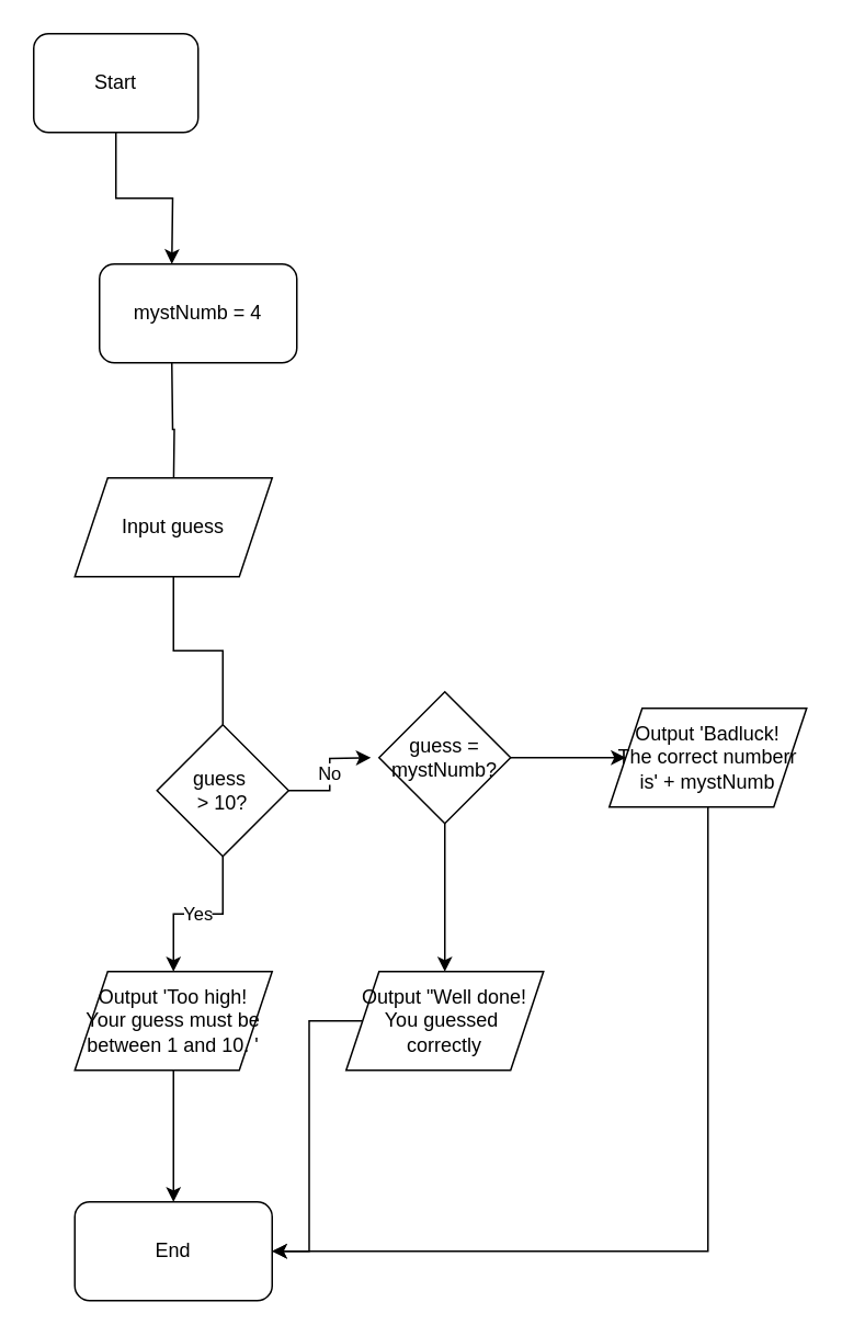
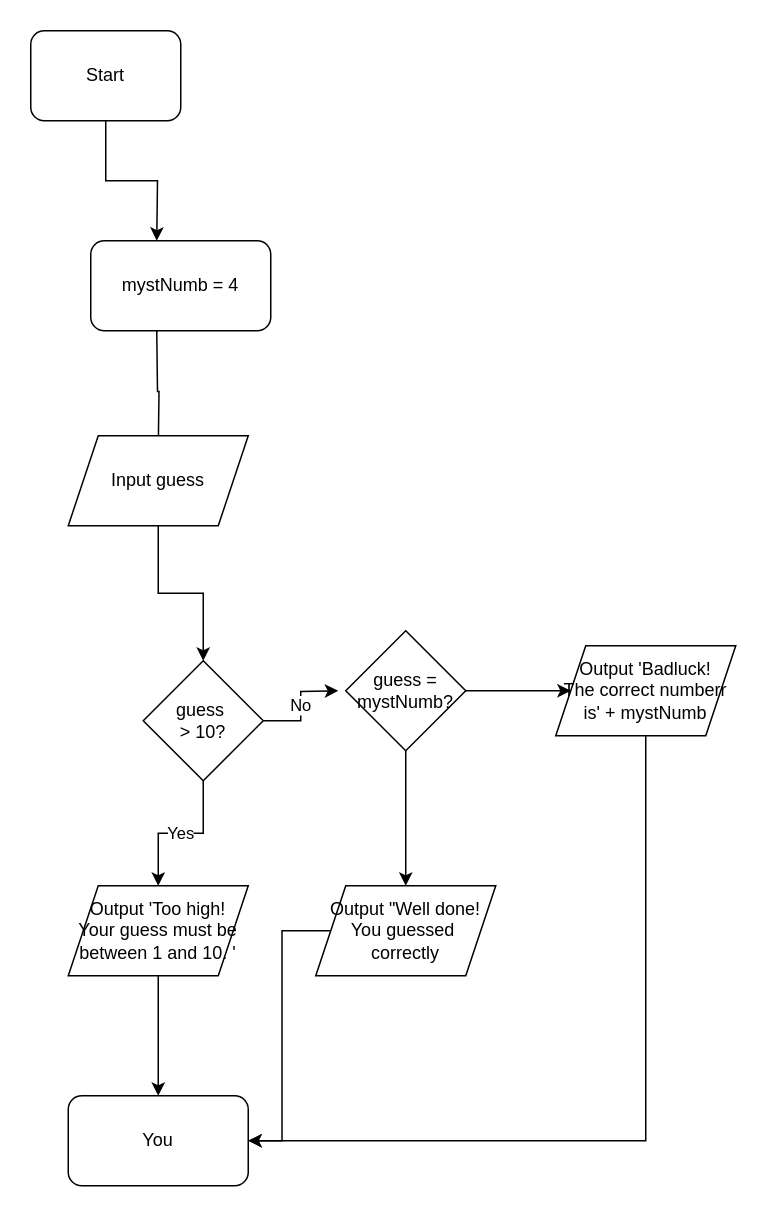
  <mxCell id="0" />
  <mxCell id="1" parent="0" />
  <mxCell id="2" value="" style="edgeStyle=orthogonalEdgeStyle;rounded=0;orthogonalLoop=1;jettySize=auto;html=1;" edge="1" parent="1" source="3"><mxGeometry relative="1" as="geometry"><mxPoint x="104" y="160" as="targetPoint" /></mxGeometry></mxCell>
  <mxCell id="3" value="Start" style="rounded=1;whiteSpace=wrap;html=1;" vertex="1" parent="1"><mxGeometry x="20" y="20" width="100" height="60" as="geometry" /></mxCell>
  <mxCell id="4" value="" style="edgeStyle=orthogonalEdgeStyle;rounded=0;orthogonalLoop=1;jettySize=auto;html=1;" edge="1" parent="1"><mxGeometry relative="1" as="geometry"><mxPoint x="104" y="220" as="sourcePoint" /><mxPoint x="105" y="300" as="targetPoint" /></mxGeometry></mxCell>
- <mxCell id="5" value="" style="edgeStyle=orthogonalEdgeStyle;rounded=0;orthogonalLoop=1;jettySize=auto;html=1;endArrow=none;" edge="1" parent="1" source="6" target="9"><mxGeometry relative="1" as="geometry" /></mxCell>
+ <mxCell id="5" value="" style="edgeStyle=orthogonalEdgeStyle;rounded=0;orthogonalLoop=1;jettySize=auto;html=1;" edge="1" parent="1" source="6" target="9"><mxGeometry relative="1" as="geometry" /></mxCell>
  <mxCell id="6" value="Input guess" style="shape=parallelogram;perimeter=parallelogramPerimeter;whiteSpace=wrap;html=1;fixedSize=1;" vertex="1" parent="1"><mxGeometry x="45" y="290" width="120" height="60" as="geometry" /></mxCell>
  <mxCell id="7" value="Yes" style="edgeStyle=orthogonalEdgeStyle;rounded=0;orthogonalLoop=1;jettySize=auto;html=1;" edge="1" parent="1" source="9" target="11"><mxGeometry relative="1" as="geometry" /></mxCell>
  <mxCell id="8" value="No" style="edgeStyle=orthogonalEdgeStyle;rounded=0;orthogonalLoop=1;jettySize=auto;html=1;" edge="1" parent="1" source="9"><mxGeometry relative="1" as="geometry"><mxPoint x="225" y="460" as="targetPoint" /></mxGeometry></mxCell>
  <mxCell id="9" value="guess&amp;nbsp;&lt;br&gt;&amp;gt; 10?" style="rhombus;whiteSpace=wrap;html=1;" vertex="1" parent="1"><mxGeometry x="95" y="440" width="80" height="80" as="geometry" /></mxCell>
  <mxCell id="10" value="" style="edgeStyle=orthogonalEdgeStyle;rounded=0;orthogonalLoop=1;jettySize=auto;html=1;" edge="1" parent="1" source="11" target="12"><mxGeometry relative="1" as="geometry" /></mxCell>
  <mxCell id="11" value="Output 'Too high!&lt;br&gt;Your guess must be&lt;br&gt;between 1 and 10. '" style="shape=parallelogram;perimeter=parallelogramPerimeter;whiteSpace=wrap;html=1;fixedSize=1;" vertex="1" parent="1"><mxGeometry x="45" y="590" width="120" height="60" as="geometry" /></mxCell>
- <mxCell id="12" value="End" style="rounded=1;whiteSpace=wrap;html=1;" vertex="1" parent="1"><mxGeometry x="45" y="730" width="120" height="60" as="geometry" /></mxCell>
+ <mxCell id="12" value="You" style="rounded=1;whiteSpace=wrap;html=1;" vertex="1" parent="1"><mxGeometry x="45" y="730" width="120" height="60" as="geometry" /></mxCell>
  <mxCell id="13" value="" style="edgeStyle=orthogonalEdgeStyle;rounded=0;orthogonalLoop=1;jettySize=auto;html=1;" edge="1" parent="1" source="15" target="18"><mxGeometry relative="1" as="geometry" /></mxCell>
  <mxCell id="14" value="" style="edgeStyle=orthogonalEdgeStyle;rounded=0;orthogonalLoop=1;jettySize=auto;html=1;" edge="1" parent="1" source="15" target="20"><mxGeometry relative="1" as="geometry" /></mxCell>
  <mxCell id="15" value="guess =&lt;br&gt;mystNumb?" style="rhombus;whiteSpace=wrap;html=1;" vertex="1" parent="1"><mxGeometry x="230" y="420" width="80" height="80" as="geometry" /></mxCell>
  <mxCell id="16" value="mystNumb = 4" style="rounded=1;whiteSpace=wrap;html=1;" vertex="1" parent="1"><mxGeometry x="60" y="160" width="120" height="60" as="geometry" /></mxCell>
  <mxCell id="17" value="" style="edgeStyle=orthogonalEdgeStyle;rounded=0;orthogonalLoop=1;jettySize=auto;html=1;entryX=1;entryY=0.5;entryDx=0;entryDy=0;" edge="1" parent="1" source="18" target="12"><mxGeometry relative="1" as="geometry"><mxPoint x="270" y="730" as="targetPoint" /></mxGeometry></mxCell>
  <mxCell id="18" value="Output &quot;Well done!&lt;br&gt;You guessed&amp;nbsp;&lt;br&gt;correctly" style="shape=parallelogram;perimeter=parallelogramPerimeter;whiteSpace=wrap;html=1;fixedSize=1;" vertex="1" parent="1"><mxGeometry x="210" y="590" width="120" height="60" as="geometry" /></mxCell>
  <mxCell id="19" value="" style="edgeStyle=orthogonalEdgeStyle;rounded=0;orthogonalLoop=1;jettySize=auto;html=1;" edge="1" parent="1" source="20" target="12"><mxGeometry relative="1" as="geometry"><mxPoint x="430" y="830" as="targetPoint" /><Array as="points"><mxPoint x="430" y="760" /></Array></mxGeometry></mxCell>
  <mxCell id="20" value="Output 'Badluck!&lt;br&gt;The correct numberr&lt;br&gt;is' + mystNumb" style="shape=parallelogram;perimeter=parallelogramPerimeter;whiteSpace=wrap;html=1;fixedSize=1;" vertex="1" parent="1"><mxGeometry x="370" y="430" width="120" height="60" as="geometry" /></mxCell>
